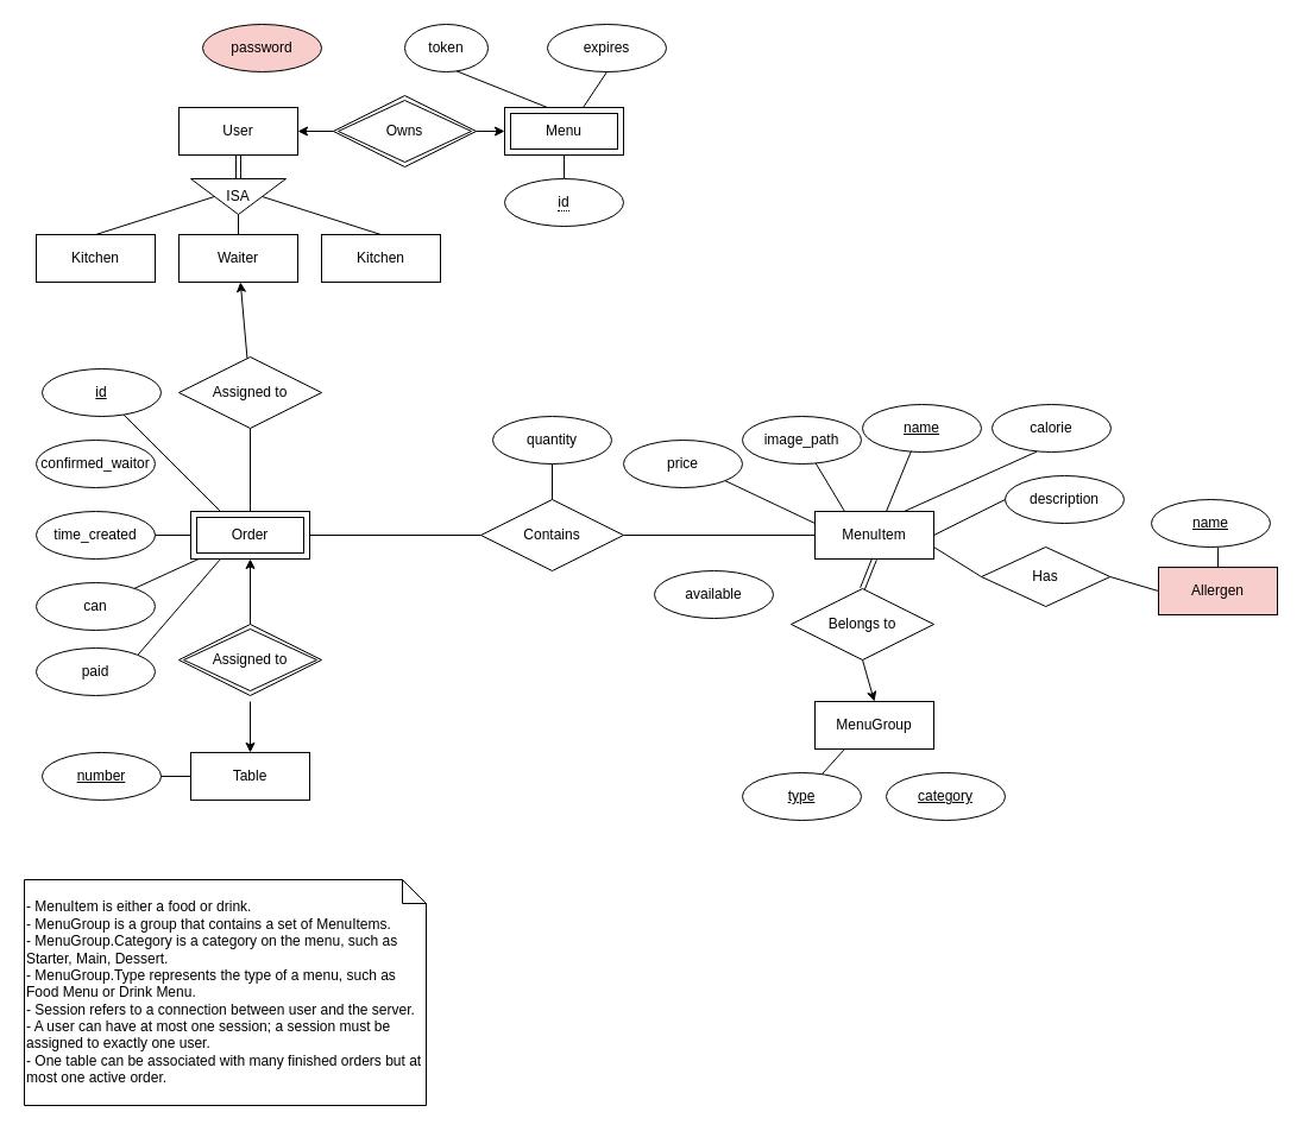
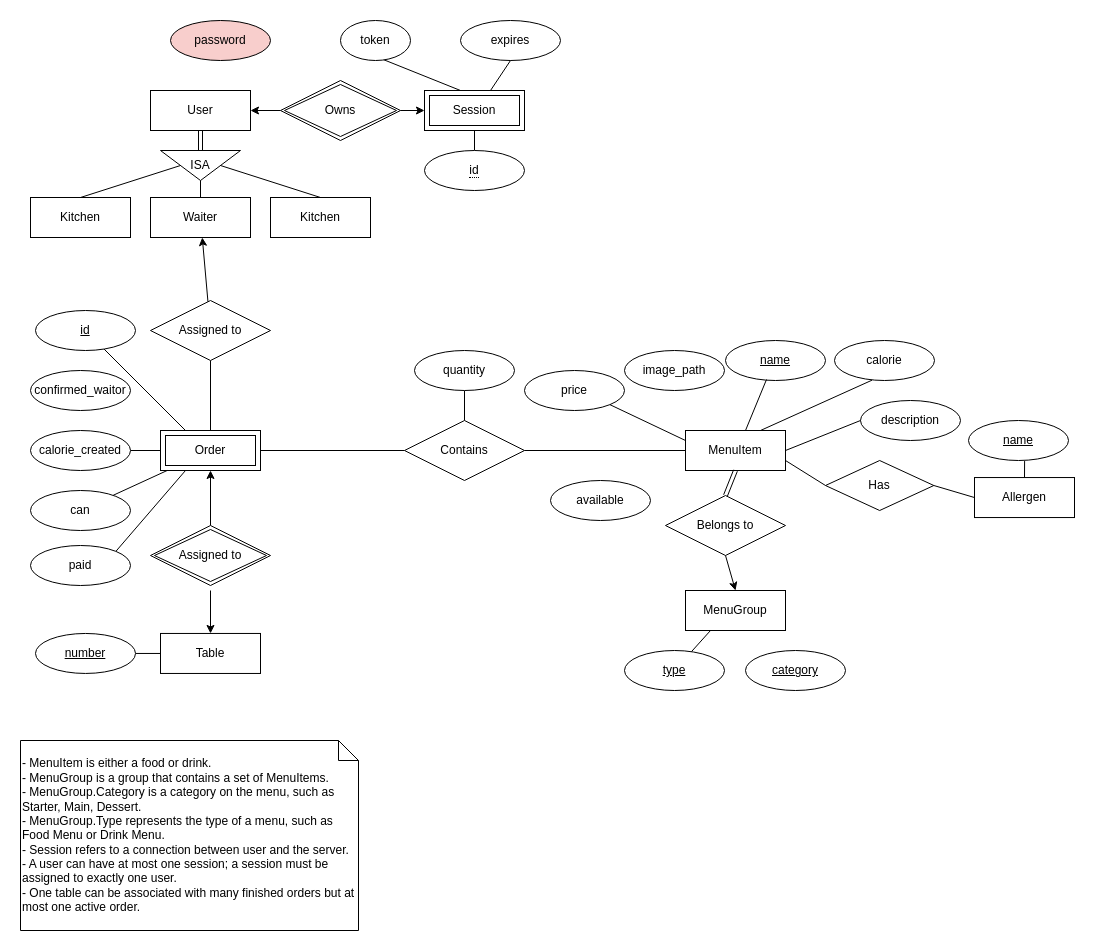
  <mxCell id="0" />
  <mxCell id="1" parent="0" />
  <mxCell id="2" value="User" style="whiteSpace=wrap;html=1;align=center;" parent="1" vertex="1"><mxGeometry x="150" y="90" width="100" height="40" as="geometry" /></mxCell>
  <mxCell id="3" value="password" style="ellipse;whiteSpace=wrap;html=1;align=center;fillColor=#f8cecc;" parent="1" vertex="1"><mxGeometry x="170" y="20" width="100" height="40" as="geometry" /></mxCell>
  <mxCell id="4" value="" style="endArrow=none;html=1;rounded=0;strokeColor=default;entryX=0.5;entryY=0;entryDx=0;entryDy=0;exitX=0.61;exitY=0.975;exitDx=0;exitDy=0;exitPerimeter=0;" parent="1" source="34" edge="1"><mxGeometry relative="1" as="geometry"><mxPoint x="409.355" y="54.142" as="sourcePoint" /><mxPoint x="460" y="90" as="targetPoint" /></mxGeometry></mxCell>
- <mxCell id="5" value="Menu" style="shape=ext;margin=3;double=1;whiteSpace=wrap;html=1;align=center;" parent="1" vertex="1"><mxGeometry x="424" y="90" width="100" height="40" as="geometry" /></mxCell>
+ <mxCell id="5" value="Session" style="shape=ext;margin=3;double=1;whiteSpace=wrap;html=1;align=center;" parent="1" vertex="1"><mxGeometry x="424" y="90" width="100" height="40" as="geometry" /></mxCell>
  <mxCell id="6" value="expires" style="ellipse;whiteSpace=wrap;html=1;align=center;" parent="1" vertex="1"><mxGeometry x="460" y="20" width="100" height="40" as="geometry" /></mxCell>
  <mxCell id="7" value="" style="endArrow=none;html=1;rounded=0;strokeColor=default;entryX=0.5;entryY=1;entryDx=0;entryDy=0;exitX=0.66;exitY=0;exitDx=0;exitDy=0;exitPerimeter=0;" parent="1" source="5" target="6" edge="1"><mxGeometry relative="1" as="geometry"><mxPoint x="300" y="170" as="sourcePoint" /><mxPoint x="460" y="170" as="targetPoint" /></mxGeometry></mxCell>
  <mxCell id="8" value="&lt;div style=&quot;text-align: start;&quot;&gt;MenuItem&lt;/div&gt;" style="whiteSpace=wrap;html=1;align=center;rounded=0;shadow=0;sketch=0;strokeColor=default;" parent="1" vertex="1"><mxGeometry x="685" y="430" width="100" height="40" as="geometry" /></mxCell>
  <mxCell id="9" value="name" style="ellipse;whiteSpace=wrap;html=1;align=center;fontStyle=4;" parent="1" vertex="1"><mxGeometry x="725" y="340" width="100" height="40" as="geometry" /></mxCell>
  <mxCell id="10" value="" style="endArrow=none;html=1;rounded=0;strokeColor=default;entryX=0.41;entryY=0.975;entryDx=0;entryDy=0;entryPerimeter=0;" parent="1" target="9" edge="1"><mxGeometry relative="1" as="geometry"><mxPoint x="745" y="430" as="sourcePoint" /><mxPoint x="905" y="430" as="targetPoint" /></mxGeometry></mxCell>
  <mxCell id="11" value="price" style="ellipse;whiteSpace=wrap;html=1;align=center;" parent="1" vertex="1"><mxGeometry x="524" y="370" width="100" height="40" as="geometry" /></mxCell>
  <mxCell id="12" value="calorie" style="ellipse;whiteSpace=wrap;html=1;align=center;" parent="1" vertex="1"><mxGeometry x="834" y="340" width="100" height="40" as="geometry" /></mxCell>
  <mxCell id="13" value="" style="endArrow=none;html=1;rounded=0;strokeColor=default;exitX=1;exitY=1;exitDx=0;exitDy=0;entryX=0;entryY=0.25;entryDx=0;entryDy=0;" parent="1" source="11" target="8" edge="1"><mxGeometry relative="1" as="geometry"><mxPoint x="615.63" y="444.08" as="sourcePoint" /><mxPoint x="684" y="440" as="targetPoint" /></mxGeometry></mxCell>
  <mxCell id="14" value="" style="endArrow=none;html=1;rounded=0;strokeColor=default;exitX=0.75;exitY=0;exitDx=0;exitDy=0;entryX=0.375;entryY=0.992;entryDx=0;entryDy=0;entryPerimeter=0;" parent="1" source="8" target="12" edge="1"><mxGeometry relative="1" as="geometry"><mxPoint x="765" y="530" as="sourcePoint" /><mxPoint x="925" y="530" as="targetPoint" /></mxGeometry></mxCell>
- <mxCell id="15" value="description" style="ellipse;whiteSpace=wrap;html=1;align=center;" parent="1" vertex="1"><mxGeometry x="845" y="400" width="100" height="40" as="geometry" /></mxCell>
+ <mxCell id="15" value="description" style="ellipse;whiteSpace=wrap;html=1;align=center;" parent="1" vertex="1"><mxGeometry x="860" y="400" width="100" height="40" as="geometry" /></mxCell>
  <mxCell id="16" value="" style="endArrow=none;html=1;rounded=0;strokeColor=default;entryX=0;entryY=0.5;entryDx=0;entryDy=0;" parent="1" target="15" edge="1"><mxGeometry relative="1" as="geometry"><mxPoint x="785" y="450" as="sourcePoint" /><mxPoint x="945" y="450" as="targetPoint" /></mxGeometry></mxCell>
  <mxCell id="17" value="" style="edgeStyle=none;html=1;endArrow=classic;endFill=1;startArrow=none;startFill=0;" parent="1" source="18" target="2" edge="1"><mxGeometry relative="1" as="geometry" /></mxCell>
  <mxCell id="18" value="Owns" style="shape=rhombus;double=1;perimeter=rhombusPerimeter;whiteSpace=wrap;html=1;align=center;" parent="1" vertex="1"><mxGeometry x="280" y="80" width="120" height="60" as="geometry" /></mxCell>
- <mxCell id="19" value="Allergen" style="whiteSpace=wrap;html=1;align=center;fillColor=#f8cecc;" parent="1" vertex="1"><mxGeometry x="974" y="477.04" width="100" height="40" as="geometry" /></mxCell>
+ <mxCell id="19" value="Allergen" style="whiteSpace=wrap;html=1;align=center;" parent="1" vertex="1"><mxGeometry x="974" y="477.04" width="100" height="40" as="geometry" /></mxCell>
  <mxCell id="20" value="Has" style="shape=rhombus;perimeter=rhombusPerimeter;whiteSpace=wrap;html=1;align=center;rotation=0;" parent="1" vertex="1"><mxGeometry x="825" y="460" width="108.33" height="50" as="geometry" /></mxCell>
  <mxCell id="21" value="Belongs to" style="shape=rhombus;perimeter=rhombusPerimeter;whiteSpace=wrap;html=1;align=center;" parent="1" vertex="1"><mxGeometry x="665" y="495" width="120" height="60" as="geometry" /></mxCell>
  <mxCell id="22" style="edgeStyle=none;rounded=1;html=1;entryX=0.25;entryY=1;entryDx=0;entryDy=0;strokeColor=default;endArrow=none;endFill=0;" parent="1" source="23" target="33" edge="1"><mxGeometry relative="1" as="geometry"><mxPoint x="720" y="631" as="targetPoint" /></mxGeometry></mxCell>
  <mxCell id="23" value="type" style="ellipse;whiteSpace=wrap;html=1;align=center;fontStyle=4;" parent="1" vertex="1"><mxGeometry x="624" y="650" width="100" height="40" as="geometry" /></mxCell>
  <mxCell id="24" value="&lt;span&gt;category&lt;/span&gt;" style="ellipse;whiteSpace=wrap;html=1;align=center;fontStyle=4;" parent="1" vertex="1"><mxGeometry x="745" y="650" width="100" height="40" as="geometry" /></mxCell>
  <mxCell id="25" value="" style="endArrow=classic;html=1;rounded=0;exitX=1;exitY=0.5;exitDx=0;exitDy=0;endFill=1;" parent="1" source="18" edge="1"><mxGeometry relative="1" as="geometry"><mxPoint x="280" y="210" as="sourcePoint" /><mxPoint x="424" y="110" as="targetPoint" /></mxGeometry></mxCell>
  <mxCell id="26" value="" style="endArrow=none;html=1;rounded=0;entryX=1;entryY=0.75;entryDx=0;entryDy=0;exitX=0;exitY=0.5;exitDx=0;exitDy=0;" parent="1" source="20" target="8" edge="1"><mxGeometry relative="1" as="geometry"><mxPoint x="1024" y="489.23" as="sourcePoint" /><mxPoint x="1095" y="519.23" as="targetPoint" /></mxGeometry></mxCell>
  <mxCell id="27" value="" style="endArrow=none;html=1;rounded=0;entryX=0;entryY=0.5;entryDx=0;entryDy=0;exitX=1;exitY=0.5;exitDx=0;exitDy=0;" parent="1" source="20" target="19" edge="1"><mxGeometry relative="1" as="geometry"><mxPoint x="963.997" y="576.73" as="sourcePoint" /><mxPoint x="1043.75" y="609.23" as="targetPoint" /></mxGeometry></mxCell>
  <mxCell id="28" value="" style="endArrow=classic;html=1;rounded=0;exitX=0.5;exitY=1;exitDx=0;exitDy=0;entryX=0.5;entryY=0;entryDx=0;entryDy=0;endFill=1;" parent="1" source="21" target="33" edge="1"><mxGeometry relative="1" as="geometry"><mxPoint x="734" y="500" as="sourcePoint" /><mxPoint x="735" y="590" as="targetPoint" /></mxGeometry></mxCell>
  <mxCell id="29" value="" style="endArrow=none;html=1;rounded=0;entryX=0.5;entryY=1;entryDx=0;entryDy=0;exitX=0.5;exitY=0;exitDx=0;exitDy=0;shape=link;" parent="1" source="21" edge="1"><mxGeometry relative="1" as="geometry"><mxPoint x="534" y="510" as="sourcePoint" /><mxPoint x="735" y="470" as="targetPoint" /></mxGeometry></mxCell>
  <mxCell id="30" value="name" style="ellipse;whiteSpace=wrap;html=1;align=center;fontStyle=4" parent="1" vertex="1"><mxGeometry x="968" y="420" width="100" height="40" as="geometry" /></mxCell>
  <mxCell id="31" value="" style="endArrow=none;html=1;rounded=0;entryX=0.5;entryY=0;entryDx=0;entryDy=0;exitX=0.561;exitY=1.014;exitDx=0;exitDy=0;exitPerimeter=0;" parent="1" source="30" target="19" edge="1"><mxGeometry relative="1" as="geometry"><mxPoint x="1024" y="440" as="sourcePoint" /><mxPoint x="1044" y="470" as="targetPoint" /></mxGeometry></mxCell>
  <mxCell id="32" value="- MenuItem is either a food or drink.&lt;br&gt;- MenuGroup is a group that contains a set of MenuItems.&lt;br&gt;- MenuGroup.Category is a category on the menu, such as Starter, Main, Dessert.&lt;br&gt;- MenuGroup.Type represents the type of a menu, such as Food Menu or Drink Menu.&lt;br&gt;- Session refers to a connection between user and the server.&lt;br&gt;- A user can have at most one session; a session must be assigned to exactly one user.&lt;br&gt;- One table can be associated with many finished orders but at most one active order." style="shape=note;size=20;whiteSpace=wrap;html=1;align=left;" parent="1" vertex="1"><mxGeometry x="20" y="740" width="338" height="190" as="geometry" /></mxCell>
  <mxCell id="33" value="MenuGroup" style="whiteSpace=wrap;html=1;align=center;rounded=0;shadow=0;sketch=0;strokeColor=default;" parent="1" vertex="1"><mxGeometry x="685" y="590" width="100" height="40" as="geometry" /></mxCell>
  <mxCell id="34" value="token" style="ellipse;whiteSpace=wrap;html=1;align=center;" parent="1" vertex="1"><mxGeometry x="340" y="20" width="70" height="40" as="geometry" /></mxCell>
  <mxCell id="35" value="" style="edgeStyle=none;html=1;entryX=0.5;entryY=1;entryDx=0;entryDy=0;endArrow=none;endFill=0;" parent="1" source="36" target="5" edge="1"><mxGeometry relative="1" as="geometry" /></mxCell>
  <mxCell id="36" value="&lt;span style=&quot;border-bottom: 1px dotted&quot;&gt;id&lt;/span&gt;" style="ellipse;whiteSpace=wrap;html=1;align=center;" parent="1" vertex="1"><mxGeometry x="424" y="150" width="100" height="40" as="geometry" /></mxCell>
  <mxCell id="37" value="Order" style="shape=ext;margin=3;double=1;whiteSpace=wrap;html=1;align=center;" parent="1" vertex="1"><mxGeometry x="160" y="430" width="100" height="40" as="geometry" /></mxCell>
  <mxCell id="38" style="edgeStyle=none;html=1;exitX=0;exitY=0.5;exitDx=0;exitDy=0;endArrow=none;endFill=0;" parent="1" source="40" target="37" edge="1"><mxGeometry relative="1" as="geometry" /></mxCell>
  <mxCell id="39" style="edgeStyle=none;html=1;exitX=1;exitY=0.5;exitDx=0;exitDy=0;endArrow=none;endFill=0;entryX=0;entryY=0.5;entryDx=0;entryDy=0;" parent="1" source="40" target="8" edge="1"><mxGeometry relative="1" as="geometry"><mxPoint x="650" y="450" as="targetPoint" /></mxGeometry></mxCell>
  <mxCell id="40" value="Contains" style="shape=rhombus;perimeter=rhombusPerimeter;whiteSpace=wrap;html=1;align=center;" parent="1" vertex="1"><mxGeometry x="404" y="420" width="120" height="60" as="geometry" /></mxCell>
  <mxCell id="41" value="" style="edgeStyle=none;html=1;endArrow=none;endFill=0;exitX=0.5;exitY=0;exitDx=0;exitDy=0;entryX=0.5;entryY=1;entryDx=0;entryDy=0;startArrow=classic;startFill=1;" parent="1" source="42" edge="1"><mxGeometry relative="1" as="geometry"><mxPoint x="210" y="590" as="targetPoint" /></mxGeometry></mxCell>
  <mxCell id="42" value="Table" style="whiteSpace=wrap;html=1;align=center;" parent="1" vertex="1"><mxGeometry x="160" y="632.96" width="100" height="40" as="geometry" /></mxCell>
  <mxCell id="43" value="" style="edgeStyle=none;html=1;endArrow=classic;endFill=1;startArrow=none;startFill=0;" parent="1" source="44" target="37" edge="1"><mxGeometry relative="1" as="geometry" /></mxCell>
  <mxCell id="44" value="Assigned to" style="shape=rhombus;double=1;perimeter=rhombusPerimeter;whiteSpace=wrap;html=1;align=center;" parent="1" vertex="1"><mxGeometry x="150" y="525" width="120" height="60" as="geometry" /></mxCell>
  <mxCell id="45" value="ISA" style="triangle;whiteSpace=wrap;html=1;rotation=90;horizontal=0;" parent="1" vertex="1"><mxGeometry x="185" y="125" width="30" height="80" as="geometry" /></mxCell>
  <mxCell id="46" value="" style="endArrow=none;html=1;rounded=0;entryX=0;entryY=0.5;entryDx=0;entryDy=0;exitX=0.5;exitY=1;exitDx=0;exitDy=0;shape=link;" parent="1" source="2" target="45" edge="1"><mxGeometry relative="1" as="geometry"><mxPoint x="50" y="220" as="sourcePoint" /><mxPoint x="210" y="220" as="targetPoint" /></mxGeometry></mxCell>
  <mxCell id="47" value="" style="edgeStyle=none;html=1;startArrow=classic;startFill=1;endArrow=none;endFill=0;" parent="1" source="48" target="69" edge="1"><mxGeometry relative="1" as="geometry" /></mxCell>
  <mxCell id="48" value="Waiter" style="whiteSpace=wrap;html=1;align=center;" parent="1" vertex="1"><mxGeometry x="150" y="197" width="100" height="40" as="geometry" /></mxCell>
  <mxCell id="49" value="Kitchen" style="whiteSpace=wrap;html=1;align=center;" parent="1" vertex="1"><mxGeometry x="270" y="197" width="100" height="40" as="geometry" /></mxCell>
  <mxCell id="50" value="" style="endArrow=none;html=1;rounded=0;entryX=1;entryY=0.5;entryDx=0;entryDy=0;exitX=0.5;exitY=0;exitDx=0;exitDy=0;" parent="1" source="48" target="45" edge="1"><mxGeometry relative="1" as="geometry"><mxPoint x="0" y="180" as="sourcePoint" /><mxPoint x="160" y="180" as="targetPoint" /></mxGeometry></mxCell>
  <mxCell id="51" value="" style="endArrow=none;html=1;rounded=0;exitX=0.5;exitY=0;exitDx=0;exitDy=0;entryX=0.5;entryY=0;entryDx=0;entryDy=0;" parent="1" source="45" target="49" edge="1"><mxGeometry relative="1" as="geometry"><mxPoint x="220" y="270" as="sourcePoint" /><mxPoint x="380" y="270" as="targetPoint" /></mxGeometry></mxCell>
  <mxCell id="52" value="confirmed_waitor" style="ellipse;whiteSpace=wrap;html=1;align=center;" parent="1" vertex="1"><mxGeometry x="30" y="370" width="100" height="40" as="geometry" /></mxCell>
  <mxCell id="53" style="edgeStyle=none;html=1;endArrow=none;endFill=0;" parent="1" source="54" target="37" edge="1"><mxGeometry relative="1" as="geometry" /></mxCell>
  <mxCell id="54" value="can" style="ellipse;whiteSpace=wrap;html=1;align=center;" parent="1" vertex="1"><mxGeometry x="30" y="490" width="100" height="40" as="geometry" /></mxCell>
  <mxCell id="55" value="" style="edgeStyle=none;html=1;endArrow=none;endFill=0;" parent="1" source="56" target="42" edge="1"><mxGeometry relative="1" as="geometry" /></mxCell>
  <mxCell id="56" value="number" style="ellipse;whiteSpace=wrap;html=1;align=center;fontStyle=4;" parent="1" vertex="1"><mxGeometry x="35" y="632.96" width="100" height="40" as="geometry" /></mxCell>
  <mxCell id="57" style="edgeStyle=none;html=1;entryX=0.25;entryY=0;entryDx=0;entryDy=0;startArrow=none;startFill=0;endArrow=none;endFill=0;" parent="1" source="58" target="37" edge="1"><mxGeometry relative="1" as="geometry" /></mxCell>
  <mxCell id="58" value="id" style="ellipse;whiteSpace=wrap;html=1;align=center;fontStyle=4;" parent="1" vertex="1"><mxGeometry x="35" y="310" width="100" height="40" as="geometry" /></mxCell>
  <mxCell id="59" value="" style="edgeStyle=none;html=1;endArrow=none;endFill=0;" parent="1" source="60" target="40" edge="1"><mxGeometry relative="1" as="geometry" /></mxCell>
  <mxCell id="60" value="quantity" style="ellipse;whiteSpace=wrap;html=1;align=center;" parent="1" vertex="1"><mxGeometry x="414" y="350" width="100" height="40" as="geometry" /></mxCell>
  <mxCell id="61" value="" style="endArrow=none;html=1;rounded=0;entryX=0.5;entryY=1;entryDx=0;entryDy=0;exitX=0.5;exitY=0;exitDx=0;exitDy=0;" parent="1" source="62" target="45" edge="1"><mxGeometry relative="1" as="geometry"><mxPoint x="80" y="200" as="sourcePoint" /><mxPoint x="185" y="172" as="targetPoint" /></mxGeometry></mxCell>
  <mxCell id="62" value="Kitchen" style="whiteSpace=wrap;html=1;align=center;" parent="1" vertex="1"><mxGeometry x="30" y="197" width="100" height="40" as="geometry" /></mxCell>
  <mxCell id="63" value="" style="edgeStyle=none;html=1;endArrow=none;endFill=0;" parent="1" source="64" target="37" edge="1"><mxGeometry relative="1" as="geometry" /></mxCell>
- <mxCell id="64" value="time_created" style="ellipse;whiteSpace=wrap;html=1;align=center;" parent="1" vertex="1"><mxGeometry x="30" y="430" width="100" height="40" as="geometry" /></mxCell>
- <mxCell id="65" style="edgeStyle=none;html=1;entryX=0.25;entryY=0;entryDx=0;entryDy=0;endArrow=none;endFill=0;" parent="1" source="66" target="8" edge="1"><mxGeometry relative="1" as="geometry" /></mxCell>
+ <mxCell id="64" value="calorie_created" style="ellipse;whiteSpace=wrap;html=1;align=center;" parent="1" vertex="1"><mxGeometry x="30" y="430" width="100" height="40" as="geometry" /></mxCell>
  <mxCell id="66" value="image_path" style="ellipse;whiteSpace=wrap;html=1;align=center;" parent="1" vertex="1"><mxGeometry x="624" y="350" width="100" height="40" as="geometry" /></mxCell>
  <mxCell id="67" value="available" style="ellipse;whiteSpace=wrap;html=1;align=center;" parent="1" vertex="1"><mxGeometry x="550" y="480" width="100" height="40" as="geometry" /></mxCell>
  <mxCell id="68" value="" style="edgeStyle=none;html=1;endArrow=none;endFill=0;" parent="1" source="69" target="37" edge="1"><mxGeometry relative="1" as="geometry" /></mxCell>
  <mxCell id="69" value="Assigned to" style="shape=rhombus;perimeter=rhombusPerimeter;whiteSpace=wrap;html=1;align=center;" parent="1" vertex="1"><mxGeometry x="150" y="300" width="120" height="60" as="geometry" /></mxCell>
  <mxCell id="70" style="edgeStyle=none;html=1;entryX=0.25;entryY=1;entryDx=0;entryDy=0;endArrow=none;endFill=0;exitX=1;exitY=0;exitDx=0;exitDy=0;" parent="1" source="71" target="37" edge="1"><mxGeometry relative="1" as="geometry" /></mxCell>
  <mxCell id="71" value="paid" style="ellipse;whiteSpace=wrap;html=1;align=center;" parent="1" vertex="1"><mxGeometry x="30" y="545" width="100" height="40" as="geometry" /></mxCell>
